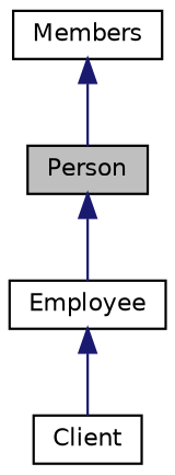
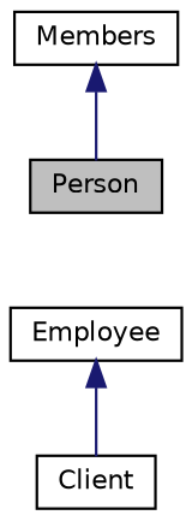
  digraph {
    node [color=black fillcolor=white fontname=Helvetica fontsize=10 shape=record style=filled]
    edge [color=midnightblue dir=back fontname=Helvetica fontsize=10 labelfontname=Helvetica labelfontsize=10 style=solid]
    n1 [fillcolor=grey75 fontcolor=black height=0.2 label=Person width=0.4]
    n2 [height=0.2 label=Employee width=0.4]
    n3 [height=0.2 label=Client width=0.4]
    n4 [height=0.2 label=Members width=0.4]
-   n1 -> n2
    n2 -> n3
    n4 -> n1
  }
